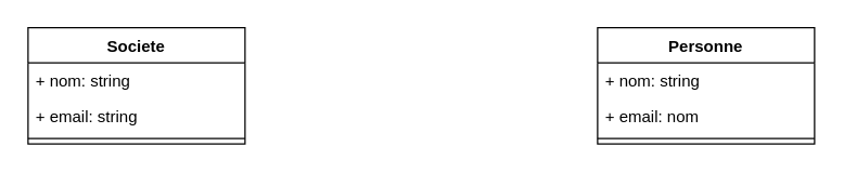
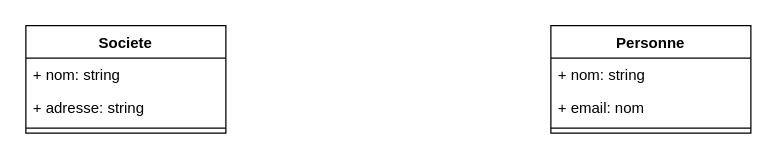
  <mxCell id="0" />
  <mxCell id="1" parent="0" />
  <mxCell id="2" value="Societe" style="swimlane;fontStyle=1;align=center;verticalAlign=top;childLayout=stackLayout;horizontal=1;startSize=26;horizontalStack=0;resizeParent=1;resizeParentMax=0;resizeLast=0;collapsible=1;marginBottom=0;whiteSpace=wrap;html=1;" vertex="1" parent="1"><mxGeometry x="20" y="20" width="160" height="86" as="geometry" /></mxCell>
  <mxCell id="3" value="+ nom: string" style="text;strokeColor=none;fillColor=none;align=left;verticalAlign=top;spacingLeft=4;spacingRight=4;overflow=hidden;rotatable=0;points=[[0,0.5],[1,0.5]];portConstraint=eastwest;whiteSpace=wrap;html=1;" vertex="1" parent="2"><mxGeometry y="26" width="160" height="26" as="geometry" /></mxCell>
- <mxCell id="4" value="+ email: string" style="text;strokeColor=none;fillColor=none;align=left;verticalAlign=top;spacingLeft=4;spacingRight=4;overflow=hidden;rotatable=0;points=[[0,0.5],[1,0.5]];portConstraint=eastwest;whiteSpace=wrap;html=1;" vertex="1" parent="2"><mxGeometry y="52" width="160" height="26" as="geometry" /></mxCell>
+ <mxCell id="4" value="+ adresse: string" style="text;strokeColor=none;fillColor=none;align=left;verticalAlign=top;spacingLeft=4;spacingRight=4;overflow=hidden;rotatable=0;points=[[0,0.5],[1,0.5]];portConstraint=eastwest;whiteSpace=wrap;html=1;" vertex="1" parent="2"><mxGeometry y="52" width="160" height="26" as="geometry" /></mxCell>
  <mxCell id="5" value="" style="line;strokeWidth=1;fillColor=none;align=left;verticalAlign=middle;spacingTop=-1;spacingLeft=3;spacingRight=3;rotatable=0;labelPosition=right;points=[];portConstraint=eastwest;strokeColor=inherit;" vertex="1" parent="2"><mxGeometry y="78" width="160" height="8" as="geometry" /></mxCell>
  <mxCell id="6" value="Personne" style="swimlane;fontStyle=1;align=center;verticalAlign=top;childLayout=stackLayout;horizontal=1;startSize=26;horizontalStack=0;resizeParent=1;resizeParentMax=0;resizeLast=0;collapsible=1;marginBottom=0;whiteSpace=wrap;html=1;" vertex="1" parent="1"><mxGeometry x="440" y="20" width="160" height="86" as="geometry" /></mxCell>
  <mxCell id="7" value="+ nom: string" style="text;strokeColor=none;fillColor=none;align=left;verticalAlign=top;spacingLeft=4;spacingRight=4;overflow=hidden;rotatable=0;points=[[0,0.5],[1,0.5]];portConstraint=eastwest;whiteSpace=wrap;html=1;" vertex="1" parent="6"><mxGeometry y="26" width="160" height="26" as="geometry" /></mxCell>
  <mxCell id="8" value="+ email: nom" style="text;strokeColor=none;fillColor=none;align=left;verticalAlign=top;spacingLeft=4;spacingRight=4;overflow=hidden;rotatable=0;points=[[0,0.5],[1,0.5]];portConstraint=eastwest;whiteSpace=wrap;html=1;" vertex="1" parent="6"><mxGeometry y="52" width="160" height="26" as="geometry" /></mxCell>
  <mxCell id="9" value="" style="line;strokeWidth=1;fillColor=none;align=left;verticalAlign=middle;spacingTop=-1;spacingLeft=3;spacingRight=3;rotatable=0;labelPosition=right;points=[];portConstraint=eastwest;strokeColor=inherit;" vertex="1" parent="6"><mxGeometry y="78" width="160" height="8" as="geometry" /></mxCell>
